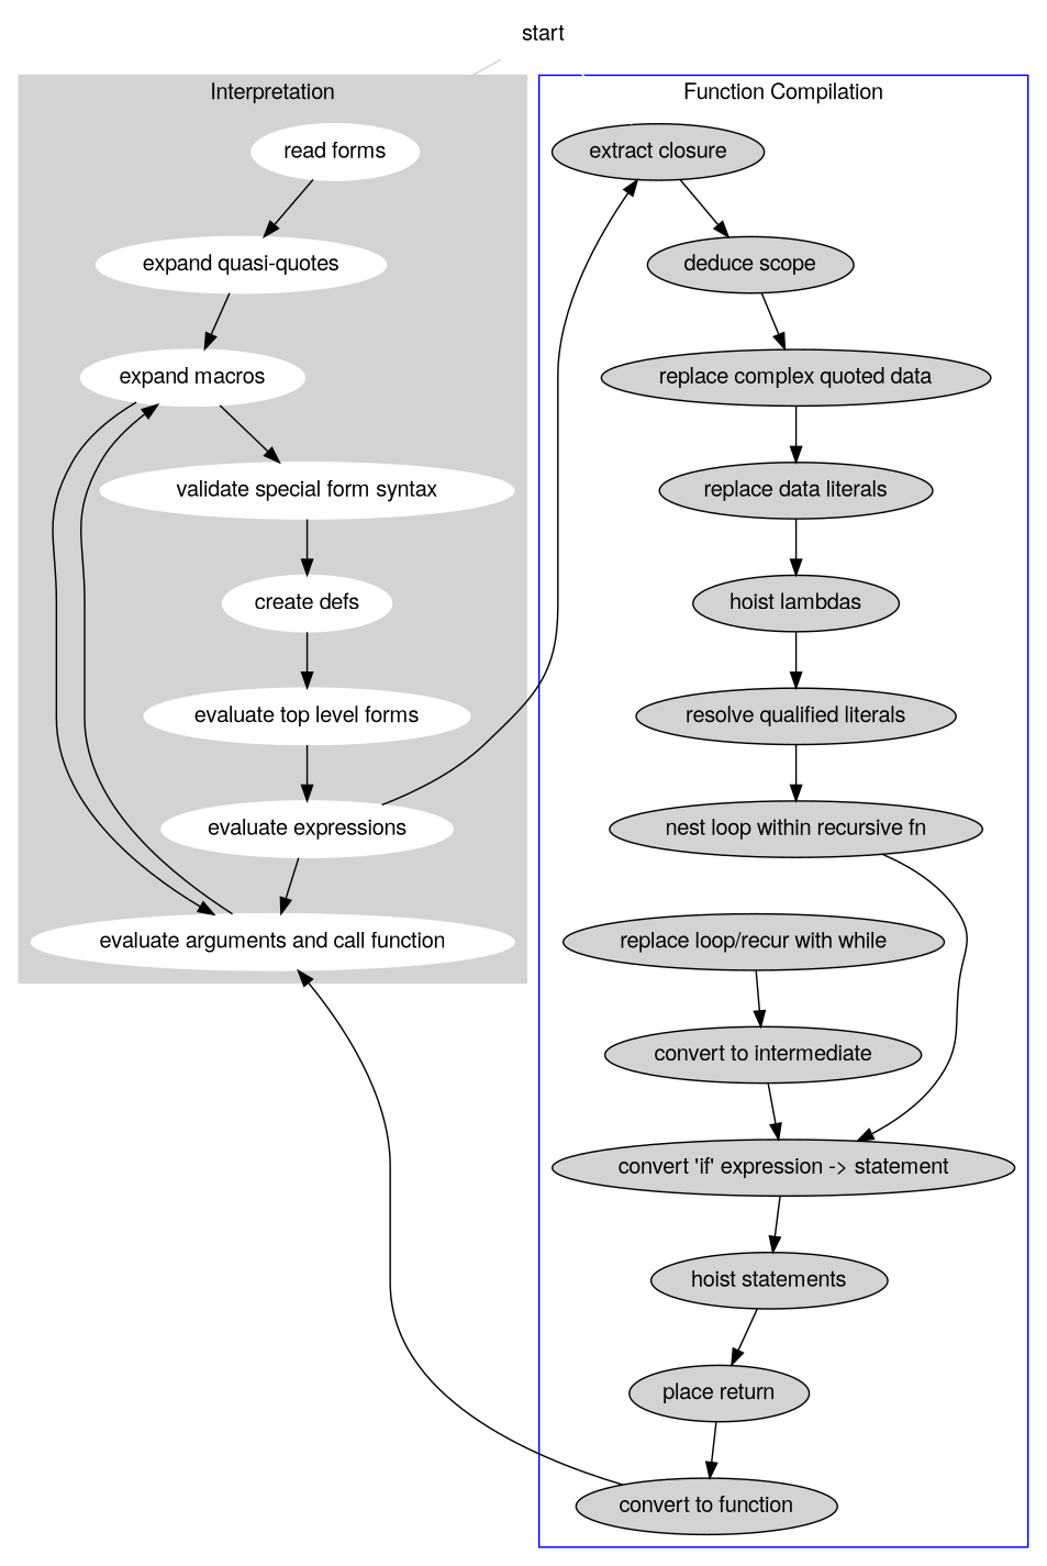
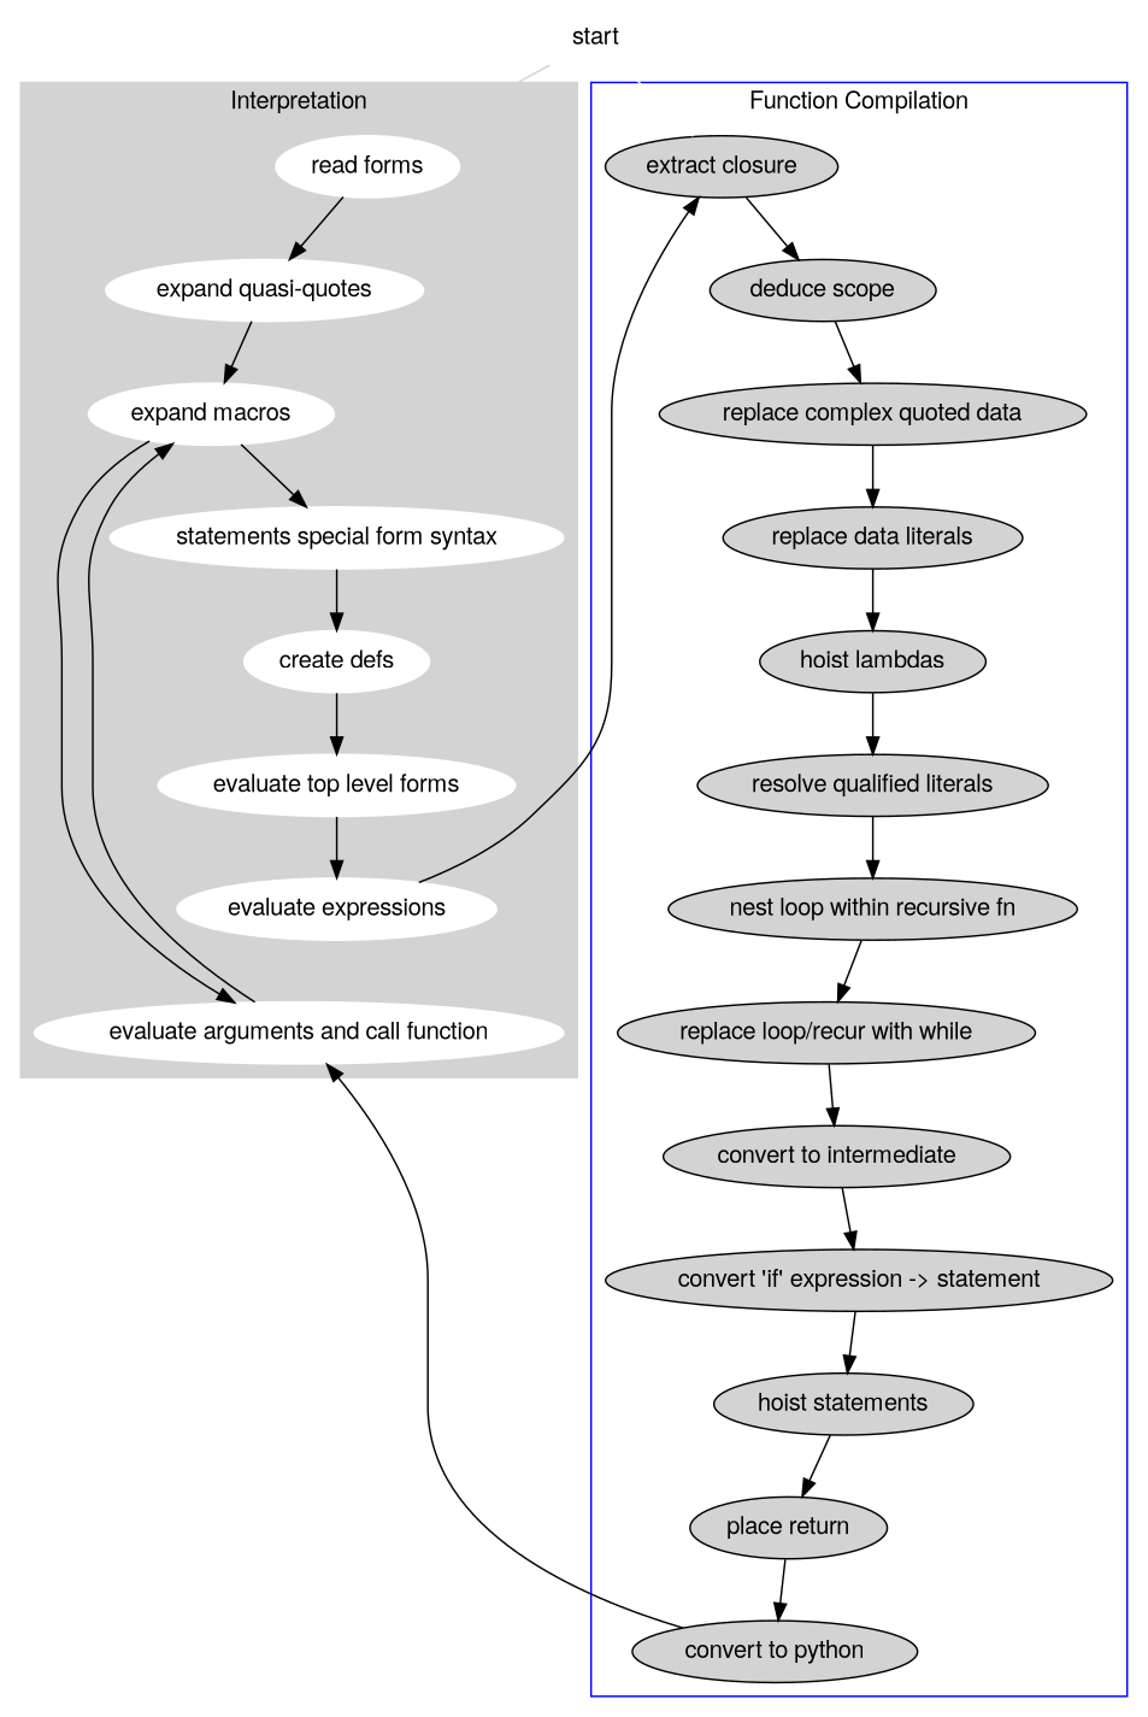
  digraph {
    fontname="Helvetica,Arial,sans-serif"
    node [fontname="Helvetica,Arial,sans-serif" style=filled]
    edge [fontname="Helvetica,Arial,sans-serif"]
    n1 [color=white label="read forms"]
    n2 [color=white label="expand quasi-quotes"]
    n3 [color=white label="expand macros"]
-   n4 [color=white label="validate special form syntax"]
+   n4 [color=white label="statements special form syntax"]
    n5 [color=white label="evaluate arguments and call function"]
    n6 [color=white label="create defs"]
    n7 [color=white label="evaluate top level forms"]
    n8 [color=white label="evaluate expressions"]
    n9 [label="extract closure"]
    n10 [label="deduce scope"]
    n11 [label="replace complex quoted data"]
    n12 [label="replace data literals"]
    n13 [label="hoist lambdas"]
    n14 [label="resolve qualified literals"]
    n15 [label="nest loop within recursive fn"]
    n16 [label="replace loop/recur with while"]
    n17 [label="convert to intermediate"]
    n18 [label="convert 'if' expression -> statement"]
    n19 [label="hoist statements"]
    n20 [label="place return"]
-   n21 [label="convert to function"]
+   n21 [label="convert to python"]
    start [shape=none style=""]
    subgraph cluster_1 {
      color=lightgrey
      label=Interpretation
      style=filled
      n1
      n2
      n3
      n4
      n5
      n6
      n7
      n8
    }
    subgraph cluster_2 {
      color=blue
      label="Function Compilation"
      n9
      n10
      n11
      n12
      n13
      n14
      n15
      n16
      n17
      n18
      n19
      n20
      n21
    }
    n1 -> n2
    n2 -> n3
    n3 -> n4
    n3 -> n5
    n4 -> n6
    n5 -> n3
    n6 -> n7
    n7 -> n8
-   n8 -> n5
    n8 -> n9
    n9 -> n10
    n10 -> n11
    n11 -> n12
    n12 -> n13
    n13 -> n14
    n14 -> n15
-   n15 -> n18
+   n15 -> n16
    n16 -> n17
    n17 -> n18
    n18 -> n19
    n19 -> n20
    n20 -> n21
    n21 -> n5
    start -> n1 [arrowhead=none color=lightgrey]
    start -> n9 [arrowhead=none color=white]
  }
